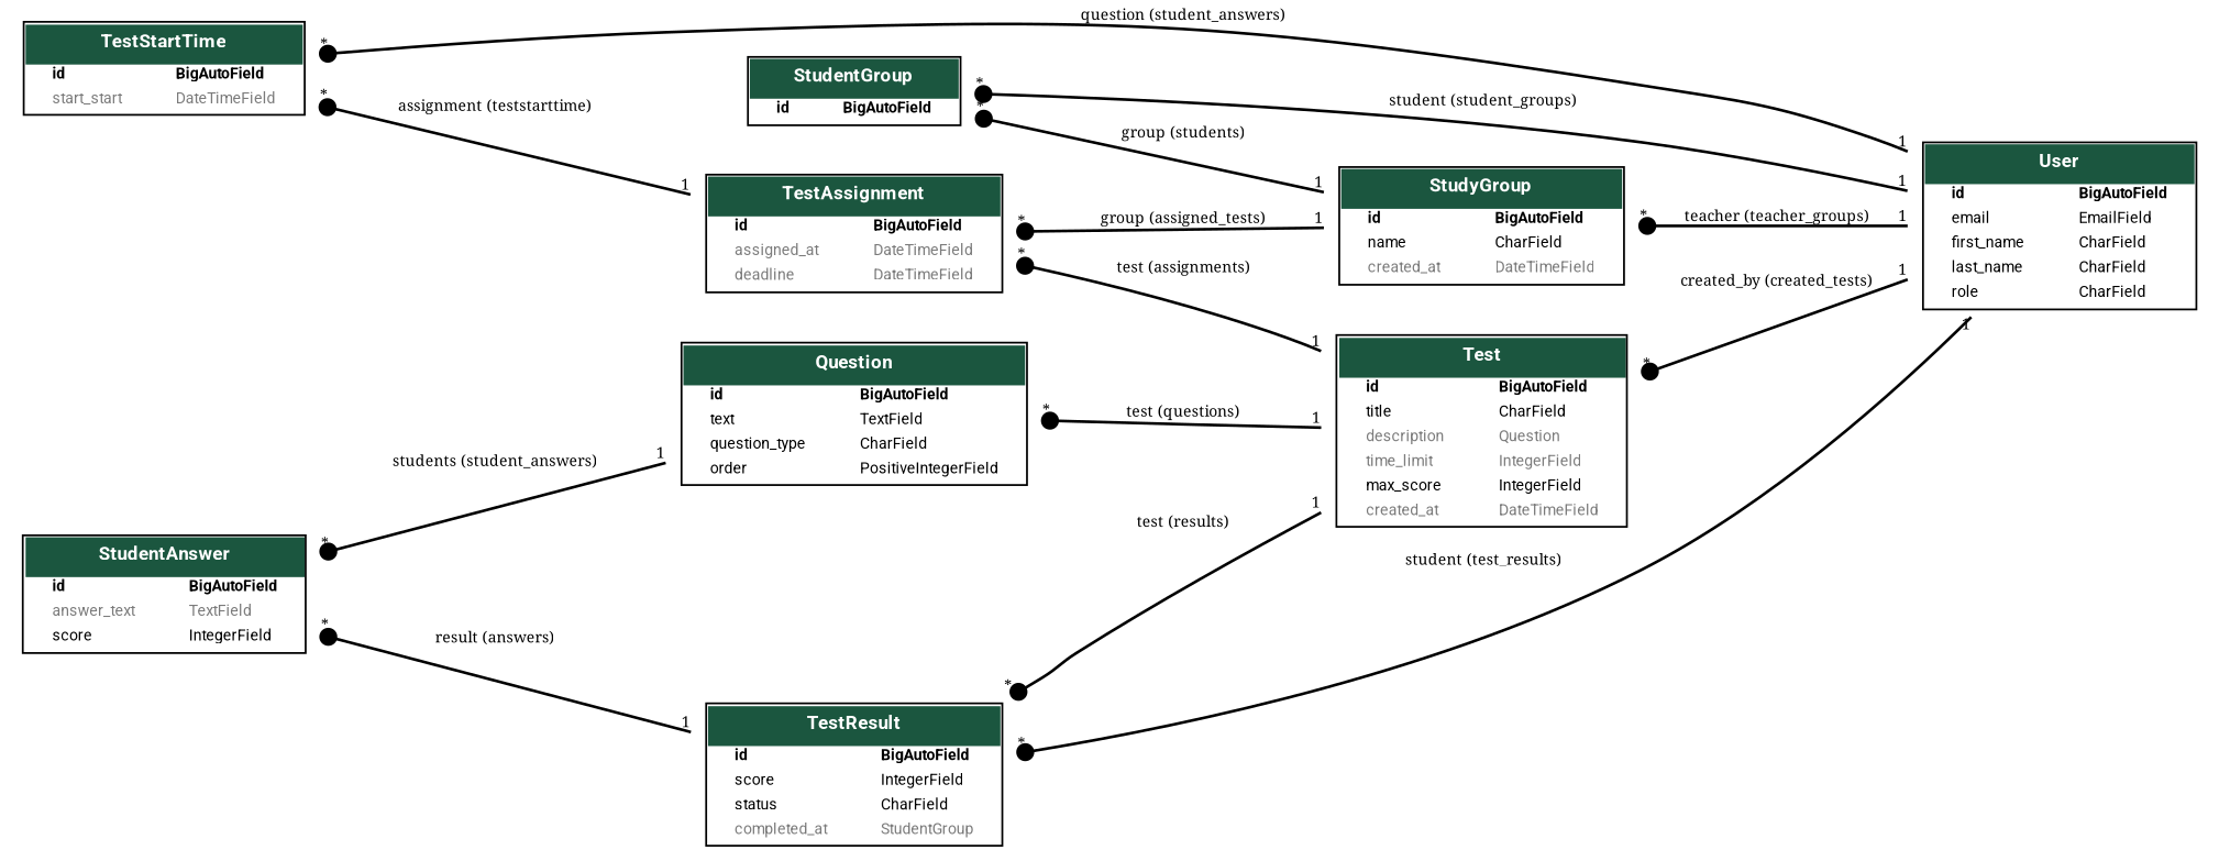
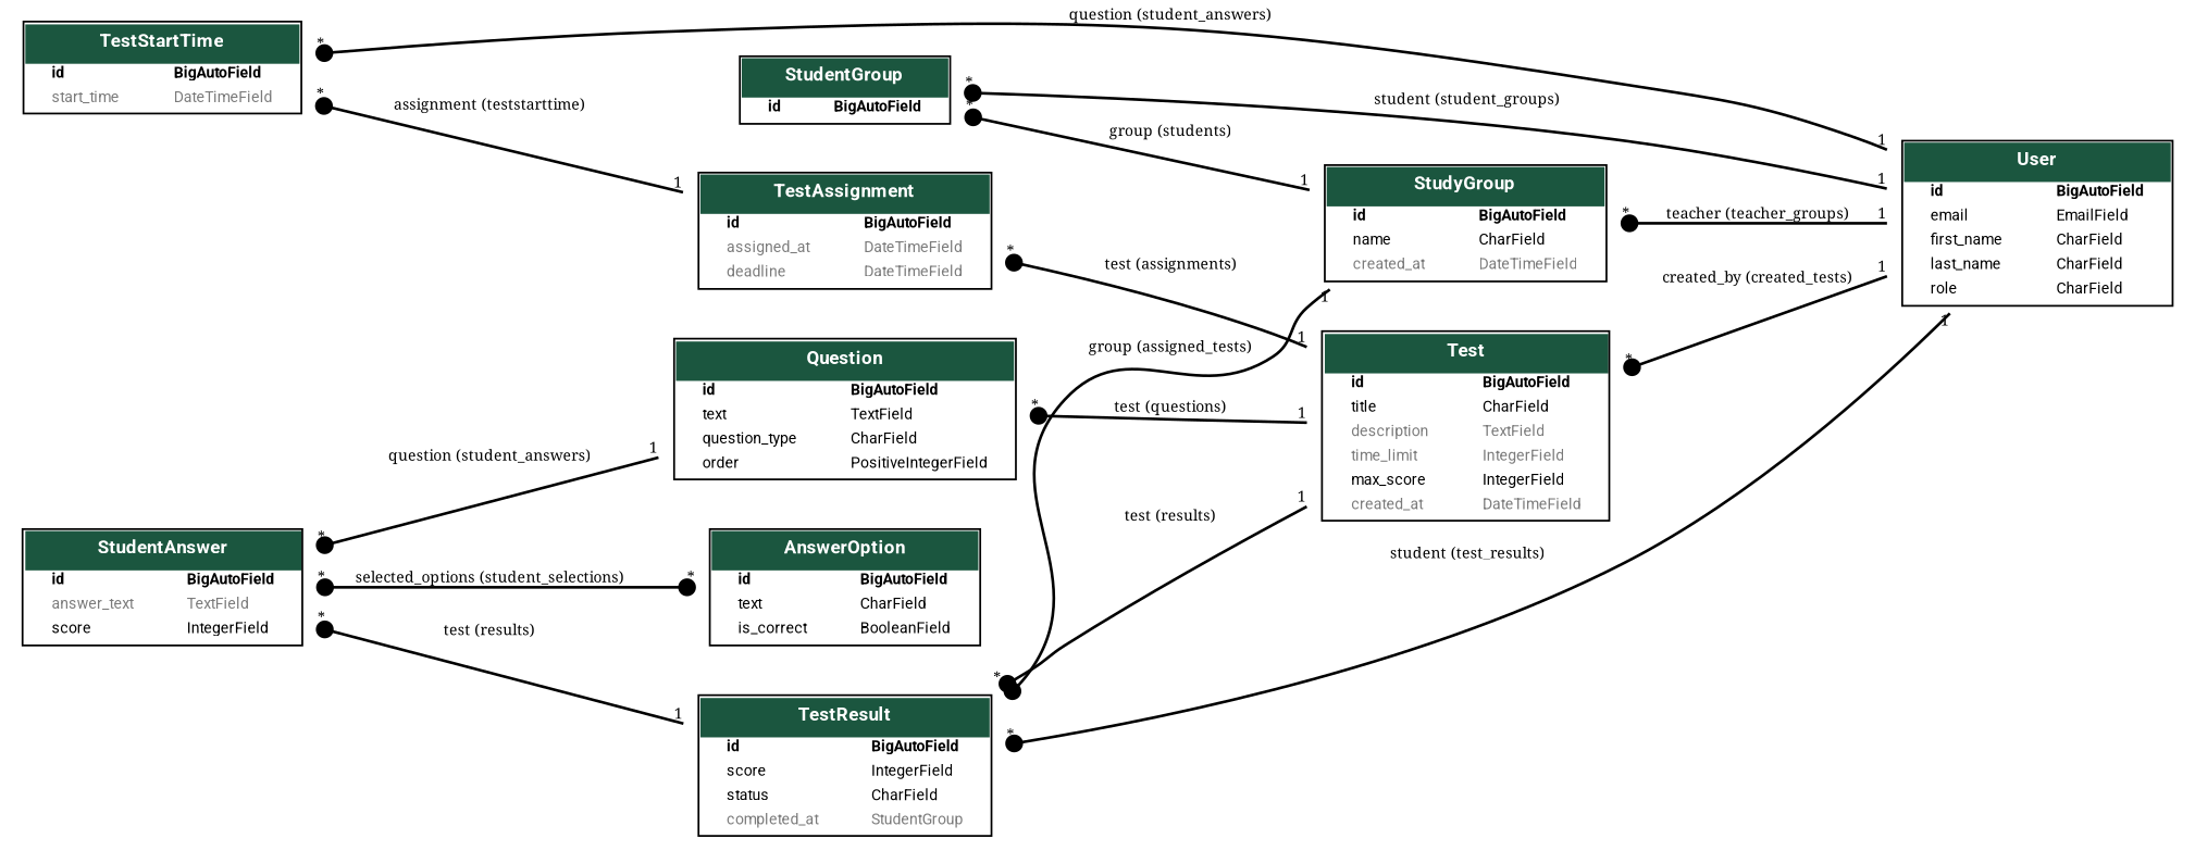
  digraph {
    fontname="Noto Serif"
    fontsize=8
    rankdir=LR
    splines=true
    node [fontname="Noto Serif" fontsize=8 shape=plaintext]
    edge [arrowhead=none arrowtail=dot dir=both fontname="Noto Serif" fontsize=8 headlabel=1 penwidth=1.5 taillabel="*"]
    n1 [label=<     <TABLE BGCOLOR="white" BORDER="1" CELLBORDER="0" CELLSPACING="0">     <TR><TD COLSPAN="2" CELLPADDING="5" ALIGN="CENTER" BGCOLOR="#1b563f">     <FONT FACE="Roboto" COLOR="white" POINT-SIZE="10"><B>User</B></FONT>     </TD></TR>     <TR><TD ALIGN="LEFT" BORDER="0">     <FONT FACE="Roboto"><B>id</B></FONT>     </TD><TD ALIGN="LEFT">     <FONT FACE="Roboto"><B>BigAutoField</B></FONT>     </TD></TR>     <TR><TD ALIGN="LEFT" BORDER="0">     <FONT FACE="Roboto">email</FONT>     </TD><TD ALIGN="LEFT">     <FONT FACE="Roboto">EmailField</FONT>     </TD></TR>     <TR><TD ALIGN="LEFT" BORDER="0">     <FONT FACE="Roboto">first_name</FONT>     </TD><TD ALIGN="LEFT">     <FONT FACE="Roboto">CharField</FONT>     </TD></TR>     <TR><TD ALIGN="LEFT" BORDER="0">     <FONT FACE="Roboto">last_name</FONT>     </TD><TD ALIGN="LEFT">     <FONT FACE="Roboto">CharField</FONT>     </TD></TR>     <TR><TD ALIGN="LEFT" BORDER="0">     <FONT FACE="Roboto">role</FONT>     </TD><TD ALIGN="LEFT">     <FONT FACE="Roboto">CharField</FONT>     </TD></TR>     </TABLE>   >]
    n2 [label=<     <TABLE BGCOLOR="white" BORDER="1" CELLBORDER="0" CELLSPACING="0">     <TR><TD COLSPAN="2" CELLPADDING="5" ALIGN="CENTER" BGCOLOR="#1b563f">     <FONT FACE="Roboto" COLOR="white" POINT-SIZE="10"><B>StudyGroup</B></FONT>     </TD></TR>     <TR><TD ALIGN="LEFT" BORDER="0">     <FONT FACE="Roboto"><B>id</B></FONT>     </TD><TD ALIGN="LEFT">     <FONT FACE="Roboto"><B>BigAutoField</B></FONT>     </TD></TR>     <TR><TD ALIGN="LEFT" BORDER="0">     <FONT FACE="Roboto">name</FONT>     </TD><TD ALIGN="LEFT">     <FONT FACE="Roboto">CharField</FONT>     </TD></TR>     <TR><TD ALIGN="LEFT" BORDER="0">     <FONT COLOR="#7B7B7B" FACE="Roboto">created_at</FONT>     </TD><TD ALIGN="LEFT">     <FONT COLOR="#7B7B7B" FACE="Roboto">DateTimeField</FONT>     </TD></TR>     </TABLE>   >]
    n3 [label=<     <TABLE BGCOLOR="white" BORDER="1" CELLBORDER="0" CELLSPACING="0">     <TR><TD COLSPAN="2" CELLPADDING="5" ALIGN="CENTER" BGCOLOR="#1b563f">     <FONT FACE="Roboto" COLOR="white" POINT-SIZE="10"><B>StudentGroup</B></FONT>     </TD></TR>     <TR><TD ALIGN="LEFT" BORDER="0">     <FONT FACE="Roboto"><B>id</B></FONT>     </TD><TD ALIGN="LEFT">     <FONT FACE="Roboto"><B>BigAutoField</B></FONT>     </TD></TR>     </TABLE>   >]
-   n4 [label=<     <TABLE BGCOLOR="white" BORDER="1" CELLBORDER="0" CELLSPACING="0">     <TR><TD COLSPAN="2" CELLPADDING="5" ALIGN="CENTER" BGCOLOR="#1b563f">     <FONT FACE="Roboto" COLOR="white" POINT-SIZE="10"><B>Test</B></FONT>     </TD></TR>     <TR><TD ALIGN="LEFT" BORDER="0">     <FONT FACE="Roboto"><B>id</B></FONT>     </TD><TD ALIGN="LEFT">     <FONT FACE="Roboto"><B>BigAutoField</B></FONT>     </TD></TR>     <TR><TD ALIGN="LEFT" BORDER="0">     <FONT FACE="Roboto">title</FONT>     </TD><TD ALIGN="LEFT">     <FONT FACE="Roboto">CharField</FONT>     </TD></TR>     <TR><TD ALIGN="LEFT" BORDER="0">     <FONT COLOR="#7B7B7B" FACE="Roboto">description</FONT>     </TD><TD ALIGN="LEFT">     <FONT COLOR="#7B7B7B" FACE="Roboto">Question</FONT>     </TD></TR>     <TR><TD ALIGN="LEFT" BORDER="0">     <FONT COLOR="#7B7B7B" FACE="Roboto">time_limit</FONT>     </TD><TD ALIGN="LEFT">     <FONT COLOR="#7B7B7B" FACE="Roboto">IntegerField</FONT>     </TD></TR>     <TR><TD ALIGN="LEFT" BORDER="0">     <FONT FACE="Roboto">max_score</FONT>     </TD><TD ALIGN="LEFT">     <FONT FACE="Roboto">IntegerField</FONT>     </TD></TR>     <TR><TD ALIGN="LEFT" BORDER="0">     <FONT COLOR="#7B7B7B" FACE="Roboto">created_at</FONT>     </TD><TD ALIGN="LEFT">     <FONT COLOR="#7B7B7B" FACE="Roboto">DateTimeField</FONT>     </TD></TR>     </TABLE>   >]
+   n4 [label=<     <TABLE BGCOLOR="white" BORDER="1" CELLBORDER="0" CELLSPACING="0">     <TR><TD COLSPAN="2" CELLPADDING="5" ALIGN="CENTER" BGCOLOR="#1b563f">     <FONT FACE="Roboto" COLOR="white" POINT-SIZE="10"><B>Test</B></FONT>     </TD></TR>     <TR><TD ALIGN="LEFT" BORDER="0">     <FONT FACE="Roboto"><B>id</B></FONT>     </TD><TD ALIGN="LEFT">     <FONT FACE="Roboto"><B>BigAutoField</B></FONT>     </TD></TR>     <TR><TD ALIGN="LEFT" BORDER="0">     <FONT FACE="Roboto">title</FONT>     </TD><TD ALIGN="LEFT">     <FONT FACE="Roboto">CharField</FONT>     </TD></TR>     <TR><TD ALIGN="LEFT" BORDER="0">     <FONT COLOR="#7B7B7B" FACE="Roboto">description</FONT>     </TD><TD ALIGN="LEFT">     <FONT COLOR="#7B7B7B" FACE="Roboto">TextField</FONT>     </TD></TR>     <TR><TD ALIGN="LEFT" BORDER="0">     <FONT COLOR="#7B7B7B" FACE="Roboto">time_limit</FONT>     </TD><TD ALIGN="LEFT">     <FONT COLOR="#7B7B7B" FACE="Roboto">IntegerField</FONT>     </TD></TR>     <TR><TD ALIGN="LEFT" BORDER="0">     <FONT FACE="Roboto">max_score</FONT>     </TD><TD ALIGN="LEFT">     <FONT FACE="Roboto">IntegerField</FONT>     </TD></TR>     <TR><TD ALIGN="LEFT" BORDER="0">     <FONT COLOR="#7B7B7B" FACE="Roboto">created_at</FONT>     </TD><TD ALIGN="LEFT">     <FONT COLOR="#7B7B7B" FACE="Roboto">DateTimeField</FONT>     </TD></TR>     </TABLE>   >]
    n5 [label=<     <TABLE BGCOLOR="white" BORDER="1" CELLBORDER="0" CELLSPACING="0">     <TR><TD COLSPAN="2" CELLPADDING="5" ALIGN="CENTER" BGCOLOR="#1b563f">     <FONT FACE="Roboto" COLOR="white" POINT-SIZE="10"><B>TestAssignment</B></FONT>     </TD></TR>     <TR><TD ALIGN="LEFT" BORDER="0">     <FONT FACE="Roboto"><B>id</B></FONT>     </TD><TD ALIGN="LEFT">     <FONT FACE="Roboto"><B>BigAutoField</B></FONT>     </TD></TR>     <TR><TD ALIGN="LEFT" BORDER="0">     <FONT COLOR="#7B7B7B" FACE="Roboto">assigned_at</FONT>     </TD><TD ALIGN="LEFT">     <FONT COLOR="#7B7B7B" FACE="Roboto">DateTimeField</FONT>     </TD></TR>     <TR><TD ALIGN="LEFT" BORDER="0">     <FONT COLOR="#7B7B7B" FACE="Roboto">deadline</FONT>     </TD><TD ALIGN="LEFT">     <FONT COLOR="#7B7B7B" FACE="Roboto">DateTimeField</FONT>     </TD></TR>     </TABLE>   >]
    n6 [label=<     <TABLE BGCOLOR="white" BORDER="1" CELLBORDER="0" CELLSPACING="0">     <TR><TD COLSPAN="2" CELLPADDING="5" ALIGN="CENTER" BGCOLOR="#1b563f">     <FONT FACE="Roboto" COLOR="white" POINT-SIZE="10"><B>Question</B></FONT>     </TD></TR>     <TR><TD ALIGN="LEFT" BORDER="0">     <FONT FACE="Roboto"><B>id</B></FONT>     </TD><TD ALIGN="LEFT">     <FONT FACE="Roboto"><B>BigAutoField</B></FONT>     </TD></TR>     <TR><TD ALIGN="LEFT" BORDER="0">     <FONT FACE="Roboto">text</FONT>     </TD><TD ALIGN="LEFT">     <FONT FACE="Roboto">TextField</FONT>     </TD></TR>     <TR><TD ALIGN="LEFT" BORDER="0">     <FONT FACE="Roboto">question_type</FONT>     </TD><TD ALIGN="LEFT">     <FONT FACE="Roboto">CharField</FONT>     </TD></TR>     <TR><TD ALIGN="LEFT" BORDER="0">     <FONT FACE="Roboto">order</FONT>     </TD><TD ALIGN="LEFT">     <FONT FACE="Roboto">PositiveIntegerField</FONT>     </TD></TR>     </TABLE>   >]
+   n7 [label=<     <TABLE BGCOLOR="white" BORDER="1" CELLBORDER="0" CELLSPACING="0">     <TR><TD COLSPAN="2" CELLPADDING="5" ALIGN="CENTER" BGCOLOR="#1b563f">     <FONT FACE="Roboto" COLOR="white" POINT-SIZE="10"><B>AnswerOption</B></FONT>     </TD></TR>     <TR><TD ALIGN="LEFT" BORDER="0">     <FONT FACE="Roboto"><B>id</B></FONT>     </TD><TD ALIGN="LEFT">     <FONT FACE="Roboto"><B>BigAutoField</B></FONT>     </TD></TR>     <TR><TD ALIGN="LEFT" BORDER="0">     <FONT FACE="Roboto">text</FONT>     </TD><TD ALIGN="LEFT">     <FONT FACE="Roboto">CharField</FONT>     </TD></TR>     <TR><TD ALIGN="LEFT" BORDER="0">     <FONT FACE="Roboto">is_correct</FONT>     </TD><TD ALIGN="LEFT">     <FONT FACE="Roboto">BooleanField</FONT>     </TD></TR>     </TABLE>   >]
    n8 [label=<     <TABLE BGCOLOR="white" BORDER="1" CELLBORDER="0" CELLSPACING="0">     <TR><TD COLSPAN="2" CELLPADDING="5" ALIGN="CENTER" BGCOLOR="#1b563f">     <FONT FACE="Roboto" COLOR="white" POINT-SIZE="10"><B>TestResult</B></FONT>     </TD></TR>     <TR><TD ALIGN="LEFT" BORDER="0">     <FONT FACE="Roboto"><B>id</B></FONT>     </TD><TD ALIGN="LEFT">     <FONT FACE="Roboto"><B>BigAutoField</B></FONT>     </TD></TR>     <TR><TD ALIGN="LEFT" BORDER="0">     <FONT FACE="Roboto">score</FONT>     </TD><TD ALIGN="LEFT">     <FONT FACE="Roboto">IntegerField</FONT>     </TD></TR>     <TR><TD ALIGN="LEFT" BORDER="0">     <FONT FACE="Roboto">status</FONT>     </TD><TD ALIGN="LEFT">     <FONT FACE="Roboto">CharField</FONT>     </TD></TR>     <TR><TD ALIGN="LEFT" BORDER="0">     <FONT COLOR="#7B7B7B" FACE="Roboto">completed_at</FONT>     </TD><TD ALIGN="LEFT">     <FONT COLOR="#7B7B7B" FACE="Roboto">StudentGroup</FONT>     </TD></TR>     </TABLE>   >]
    n9 [label=<     <TABLE BGCOLOR="white" BORDER="1" CELLBORDER="0" CELLSPACING="0">     <TR><TD COLSPAN="2" CELLPADDING="5" ALIGN="CENTER" BGCOLOR="#1b563f">     <FONT FACE="Roboto" COLOR="white" POINT-SIZE="10"><B>StudentAnswer</B></FONT>     </TD></TR>     <TR><TD ALIGN="LEFT" BORDER="0">     <FONT FACE="Roboto"><B>id</B></FONT>     </TD><TD ALIGN="LEFT">     <FONT FACE="Roboto"><B>BigAutoField</B></FONT>     </TD></TR>     <TR><TD ALIGN="LEFT" BORDER="0">     <FONT COLOR="#7B7B7B" FACE="Roboto">answer_text</FONT>     </TD><TD ALIGN="LEFT">     <FONT COLOR="#7B7B7B" FACE="Roboto">TextField</FONT>     </TD></TR>     <TR><TD ALIGN="LEFT" BORDER="0">     <FONT FACE="Roboto">score</FONT>     </TD><TD ALIGN="LEFT">     <FONT FACE="Roboto">IntegerField</FONT>     </TD></TR>     </TABLE>   >]
-   n10 [label=<     <TABLE BGCOLOR="white" BORDER="1" CELLBORDER="0" CELLSPACING="0">     <TR><TD COLSPAN="2" CELLPADDING="5" ALIGN="CENTER" BGCOLOR="#1b563f">     <FONT FACE="Roboto" COLOR="white" POINT-SIZE="10"><B>TestStartTime</B></FONT>     </TD></TR>     <TR><TD ALIGN="LEFT" BORDER="0">     <FONT FACE="Roboto"><B>id</B></FONT>     </TD><TD ALIGN="LEFT">     <FONT FACE="Roboto"><B>BigAutoField</B></FONT>     </TD></TR>     <TR><TD ALIGN="LEFT" BORDER="0">     <FONT COLOR="#7B7B7B" FACE="Roboto">start_start</FONT>     </TD><TD ALIGN="LEFT">     <FONT COLOR="#7B7B7B" FACE="Roboto">DateTimeField</FONT>     </TD></TR>     </TABLE>   >]
+   n10 [label=<     <TABLE BGCOLOR="white" BORDER="1" CELLBORDER="0" CELLSPACING="0">     <TR><TD COLSPAN="2" CELLPADDING="5" ALIGN="CENTER" BGCOLOR="#1b563f">     <FONT FACE="Roboto" COLOR="white" POINT-SIZE="10"><B>TestStartTime</B></FONT>     </TD></TR>     <TR><TD ALIGN="LEFT" BORDER="0">     <FONT FACE="Roboto"><B>id</B></FONT>     </TD><TD ALIGN="LEFT">     <FONT FACE="Roboto"><B>BigAutoField</B></FONT>     </TD></TR>     <TR><TD ALIGN="LEFT" BORDER="0">     <FONT COLOR="#7B7B7B" FACE="Roboto">start_time</FONT>     </TD><TD ALIGN="LEFT">     <FONT COLOR="#7B7B7B" FACE="Roboto">DateTimeField</FONT>     </TD></TR>     </TABLE>   >]
    n2 -> n1 [label=" teacher (teacher_groups)"]
    n3 -> n1 [label=" student (student_groups)"]
    n3 -> n2 [label=" group (students)"]
    n4 -> n1 [label=" created_by (created_tests)"]
-   n5 -> n2 [label=" group (assigned_tests)"]
+   n8 -> n2 [label=" group (assigned_tests)"]
    n5 -> n4 [label=" test (assignments)"]
    n6 -> n4 [label=" test (questions)"]
    n8 -> n1 [label=" student (test_results)"]
    n8 -> n4 [label=" test (results)"]
-   n9 -> n6 [label=" students (student_answers)"]
-   n9 -> n8 [label=" result (answers)"]
+   n9 -> n6 [label=" question (student_answers)"]
+   n9 -> n7 [arrowhead=dot headlabel="*" label=" selected_options (student_selections)"]
+   n9 -> n8 [label=" test (results)"]
    n10 -> n1 [label=" question (student_answers)"]
    n10 -> n5 [label=" assignment (teststarttime)"]
  }
